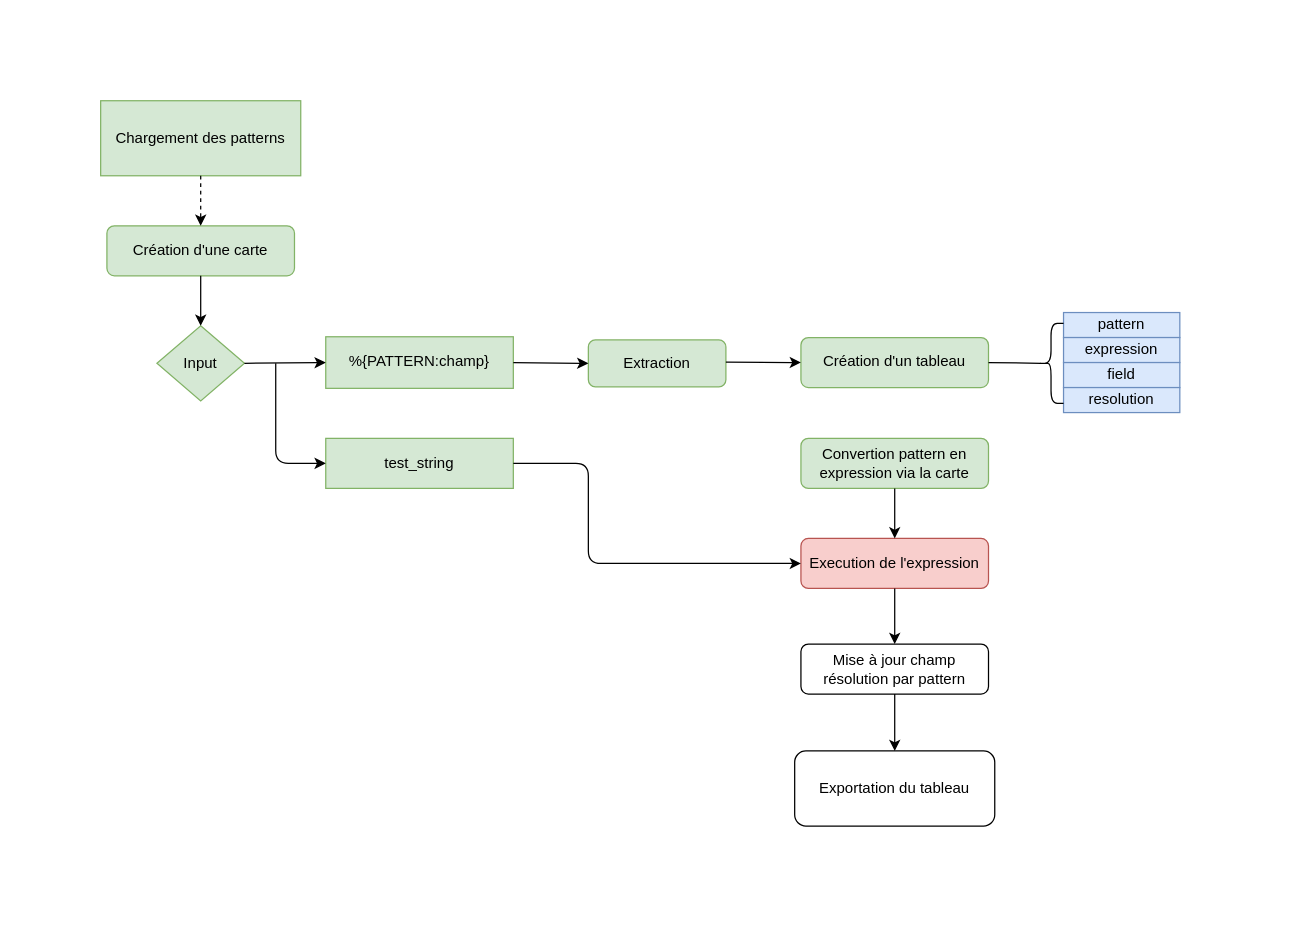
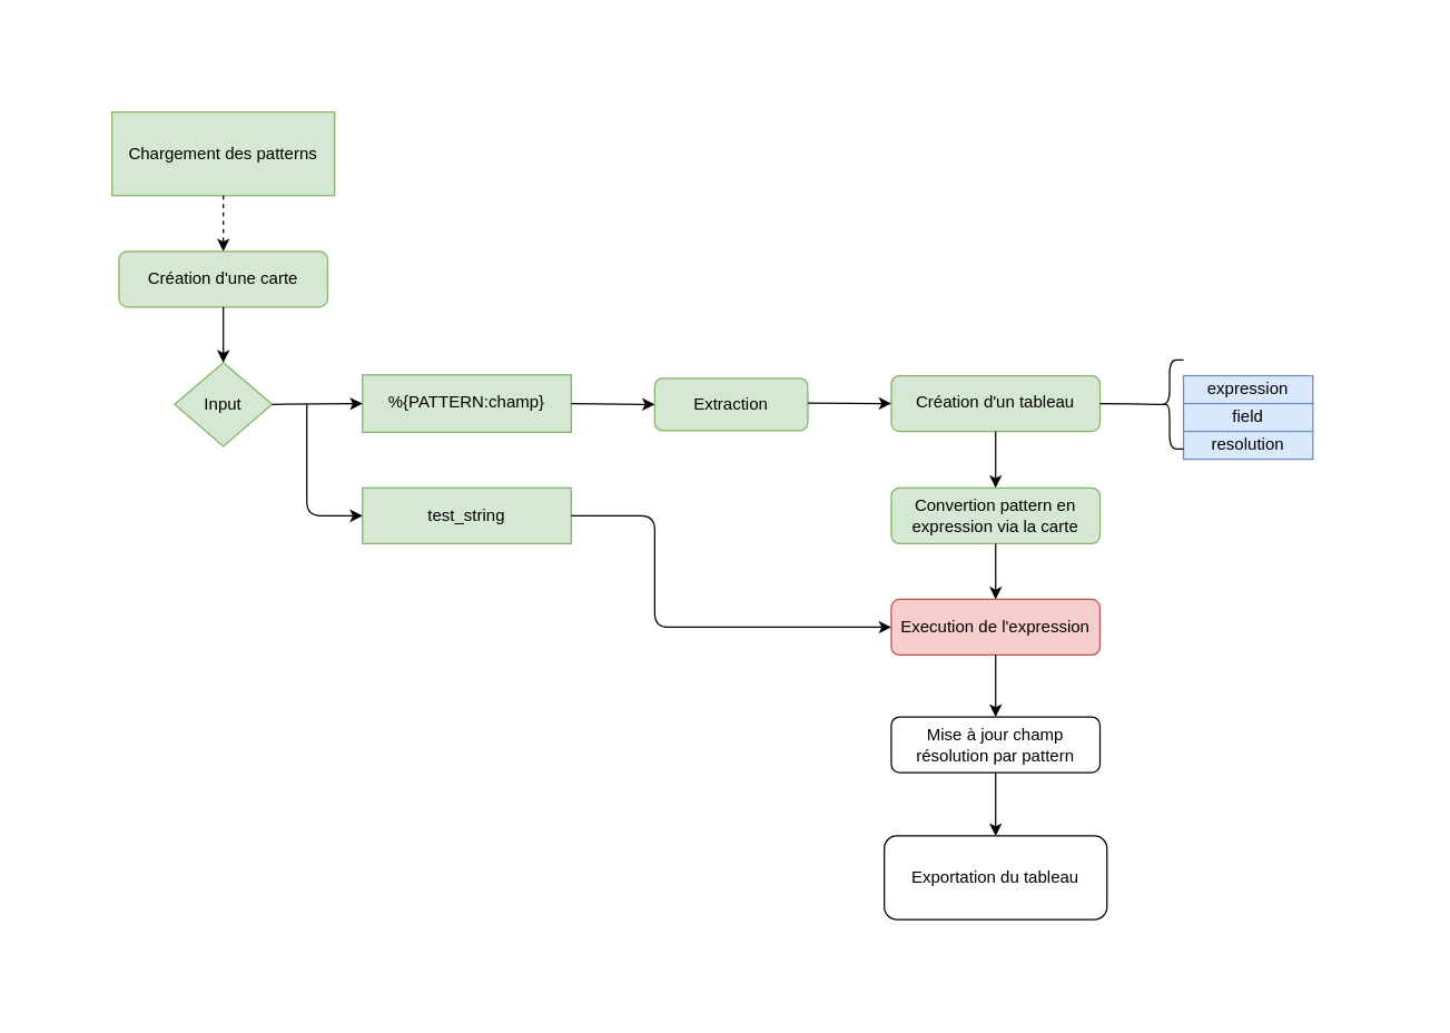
  <mxCell id="0" />
  <mxCell id="1" parent="0" />
  <mxCell id="2" value="" style="rounded=0;whiteSpace=wrap;html=1;fontSize=12;strokeColor=none;" parent="1" vertex="1"><mxGeometry x="20" y="20" width="1000" height="700" as="geometry" /></mxCell>
  <mxCell id="3" value="Chargement des patterns" style="whiteSpace=wrap;html=1;fillColor=#d5e8d4;strokeColor=#82b366;rounded=0;" parent="1" vertex="1"><mxGeometry x="80" y="80" width="160" height="60" as="geometry" /></mxCell>
  <mxCell id="4" value="Création d'une carte" style="rounded=1;whiteSpace=wrap;html=1;fillColor=#d5e8d4;strokeColor=#82b366;" parent="1" vertex="1"><mxGeometry x="85" y="180" width="150" height="40" as="geometry" /></mxCell>
  <mxCell id="5" value="Extraction" style="rounded=1;whiteSpace=wrap;html=1;fillColor=#d5e8d4;strokeColor=#82b366;" parent="1" vertex="1"><mxGeometry x="470" y="271.25" width="110" height="37.5" as="geometry" /></mxCell>
  <mxCell id="6" value="Input" style="rhombus;whiteSpace=wrap;html=1;fillColor=#d5e8d4;strokeColor=#82b366;" parent="1" vertex="1"><mxGeometry x="125" y="260" width="70" height="60" as="geometry" /></mxCell>
  <mxCell id="7" value="" style="endArrow=classic;html=1;exitX=0.5;exitY=1;exitDx=0;exitDy=0;entryX=0.5;entryY=0;entryDx=0;entryDy=0;dashed=1;" parent="1" source="3" target="4" edge="1"><mxGeometry width="50" height="50" relative="1" as="geometry"><mxPoint x="580" y="420" as="sourcePoint" /><mxPoint x="630" y="370" as="targetPoint" /></mxGeometry></mxCell>
  <mxCell id="8" value="" style="endArrow=classic;html=1;exitX=0.5;exitY=1;exitDx=0;exitDy=0;entryX=0.5;entryY=0;entryDx=0;entryDy=0;" parent="1" source="4" target="6" edge="1"><mxGeometry width="50" height="50" relative="1" as="geometry"><mxPoint x="170" y="140" as="sourcePoint" /><mxPoint x="170" y="190" as="targetPoint" /></mxGeometry></mxCell>
  <mxCell id="9" value="%{PATTERN:champ}" style="rounded=0;whiteSpace=wrap;html=1;fontSize=12;fillColor=#d5e8d4;strokeColor=#82b366;" parent="1" vertex="1"><mxGeometry x="260" y="268.75" width="150" height="41.25" as="geometry" /></mxCell>
  <mxCell id="10" value="test_string" style="rounded=0;whiteSpace=wrap;html=1;fontSize=12;fillColor=#d5e8d4;strokeColor=#82b366;" parent="1" vertex="1"><mxGeometry x="260" y="350" width="150" height="40" as="geometry" /></mxCell>
  <mxCell id="11" value="" style="endArrow=classic;html=1;entryX=0;entryY=0.5;entryDx=0;entryDy=0;exitX=1;exitY=0.5;exitDx=0;exitDy=0;" parent="1" source="6" target="9" edge="1"><mxGeometry width="50" height="50" relative="1" as="geometry"><mxPoint x="220" y="270" as="sourcePoint" /><mxPoint x="170" y="270" as="targetPoint" /></mxGeometry></mxCell>
  <mxCell id="12" value="" style="endArrow=classic;html=1;entryX=0;entryY=0.5;entryDx=0;entryDy=0;" parent="1" target="10" edge="1"><mxGeometry width="50" height="50" relative="1" as="geometry"><mxPoint x="220" y="290" as="sourcePoint" /><mxPoint x="180" y="280" as="targetPoint" /><Array as="points"><mxPoint x="220" y="370" /></Array></mxGeometry></mxCell>
  <mxCell id="13" value="" style="endArrow=classic;html=1;exitX=1;exitY=0.5;exitDx=0;exitDy=0;entryX=0;entryY=0.5;entryDx=0;entryDy=0;" parent="1" target="5" edge="1"><mxGeometry width="50" height="50" relative="1" as="geometry"><mxPoint x="410" y="289.5" as="sourcePoint" /><mxPoint x="480" y="289.5" as="targetPoint" /></mxGeometry></mxCell>
  <mxCell id="14" value="Création d'un tableau" style="rounded=1;whiteSpace=wrap;html=1;fillColor=#d5e8d4;strokeColor=#82b366;" parent="1" vertex="1"><mxGeometry x="640" y="269.38" width="150" height="40" as="geometry" /></mxCell>
  <mxCell id="15" value="" style="endArrow=classic;html=1;entryX=0;entryY=0.5;entryDx=0;entryDy=0;" parent="1" target="14" edge="1"><mxGeometry width="50" height="50" relative="1" as="geometry"><mxPoint x="580" y="289" as="sourcePoint" /><mxPoint x="480" y="300" as="targetPoint" /></mxGeometry></mxCell>
- <mxCell id="16" value="pattern" style="text;html=1;strokeColor=#6c8ebf;fillColor=#dae8fc;align=center;verticalAlign=middle;whiteSpace=wrap;rounded=0;fontSize=12;" parent="1" vertex="1"><mxGeometry x="850" y="249.38" width="93" height="20" as="geometry" /></mxCell>
  <mxCell id="17" value="expression" style="text;html=1;strokeColor=#6c8ebf;fillColor=#dae8fc;align=center;verticalAlign=middle;whiteSpace=wrap;rounded=0;fontSize=12;" parent="1" vertex="1"><mxGeometry x="850" y="269.38" width="93" height="20" as="geometry" /></mxCell>
  <mxCell id="18" value="field" style="text;html=1;strokeColor=#6c8ebf;fillColor=#dae8fc;align=center;verticalAlign=middle;whiteSpace=wrap;rounded=0;fontSize=12;" parent="1" vertex="1"><mxGeometry x="850" y="289.38" width="93" height="20" as="geometry" /></mxCell>
  <mxCell id="19" value="resolution" style="text;html=1;strokeColor=#6c8ebf;fillColor=#dae8fc;align=center;verticalAlign=middle;whiteSpace=wrap;rounded=0;fontSize=12;" parent="1" vertex="1"><mxGeometry x="850" y="309.38" width="93" height="20" as="geometry" /></mxCell>
  <mxCell id="20" value="" style="shape=curlyBracket;whiteSpace=wrap;html=1;rounded=1;fontSize=12;size=0.5;" parent="1" vertex="1"><mxGeometry x="830" y="258.06" width="20" height="63.88" as="geometry" /></mxCell>
  <mxCell id="21" value="" style="endArrow=none;html=1;entryX=0.1;entryY=0.5;entryDx=0;entryDy=0;entryPerimeter=0;exitX=1;exitY=0.5;exitDx=0;exitDy=0;endFill=0;" parent="1" source="14" target="20" edge="1"><mxGeometry width="50" height="50" relative="1" as="geometry"><mxPoint x="590" y="299" as="sourcePoint" /><mxPoint x="650" y="299.38" as="targetPoint" /></mxGeometry></mxCell>
  <mxCell id="22" value="Convertion pattern en expression via la carte" style="rounded=1;whiteSpace=wrap;html=1;fillColor=#d5e8d4;strokeColor=#82b366;" parent="1" vertex="1"><mxGeometry x="640" y="350" width="150" height="40" as="geometry" /></mxCell>
+ <mxCell id="23" value="" style="endArrow=classic;html=1;entryX=0.5;entryY=0;entryDx=0;entryDy=0;exitX=0.5;exitY=1;exitDx=0;exitDy=0;" parent="1" source="14" target="22" edge="1"><mxGeometry width="50" height="50" relative="1" as="geometry"><mxPoint x="590" y="299" as="sourcePoint" /><mxPoint x="650" y="299.38" as="targetPoint" /></mxGeometry></mxCell>
  <mxCell id="24" value="Execution de l'expression" style="rounded=1;whiteSpace=wrap;html=1;fillColor=#f8cecc;strokeColor=#b85450;" parent="1" vertex="1"><mxGeometry x="640" y="430" width="150" height="40" as="geometry" /></mxCell>
  <mxCell id="25" value="" style="endArrow=classic;html=1;entryX=0;entryY=0.5;entryDx=0;entryDy=0;exitX=1;exitY=0.5;exitDx=0;exitDy=0;" parent="1" source="10" target="24" edge="1"><mxGeometry width="50" height="50" relative="1" as="geometry"><mxPoint x="230" y="300" as="sourcePoint" /><mxPoint x="270" y="380" as="targetPoint" /><Array as="points"><mxPoint x="470" y="370" /><mxPoint x="470" y="450" /></Array></mxGeometry></mxCell>
  <mxCell id="26" value="" style="endArrow=classic;html=1;entryX=0.5;entryY=0;entryDx=0;entryDy=0;exitX=0.5;exitY=1;exitDx=0;exitDy=0;" parent="1" source="22" target="24" edge="1"><mxGeometry width="50" height="50" relative="1" as="geometry"><mxPoint x="725" y="319.38" as="sourcePoint" /><mxPoint x="725" y="360" as="targetPoint" /></mxGeometry></mxCell>
  <mxCell id="27" value="Mise à jour champ résolution par pattern" style="rounded=1;whiteSpace=wrap;html=1;" parent="1" vertex="1"><mxGeometry x="640" y="514.5" width="150" height="40" as="geometry" /></mxCell>
  <mxCell id="28" value="" style="endArrow=classic;html=1;exitX=0.5;exitY=1;exitDx=0;exitDy=0;entryX=0.5;entryY=0;entryDx=0;entryDy=0;" parent="1" source="24" target="27" edge="1"><mxGeometry width="50" height="50" relative="1" as="geometry"><mxPoint x="720" y="470" as="sourcePoint" /><mxPoint x="720" y="520" as="targetPoint" /></mxGeometry></mxCell>
  <mxCell id="29" value="Exportation du tableau" style="rounded=1;whiteSpace=wrap;html=1;" parent="1" vertex="1"><mxGeometry x="635" y="600" width="160" height="60" as="geometry" /></mxCell>
  <mxCell id="30" value="" style="endArrow=classic;html=1;exitX=0.5;exitY=1;exitDx=0;exitDy=0;entryX=0.5;entryY=0;entryDx=0;entryDy=0;" parent="1" source="27" target="29" edge="1"><mxGeometry width="50" height="50" relative="1" as="geometry"><mxPoint x="725" y="480" as="sourcePoint" /><mxPoint x="725" y="524.5" as="targetPoint" /></mxGeometry></mxCell>
